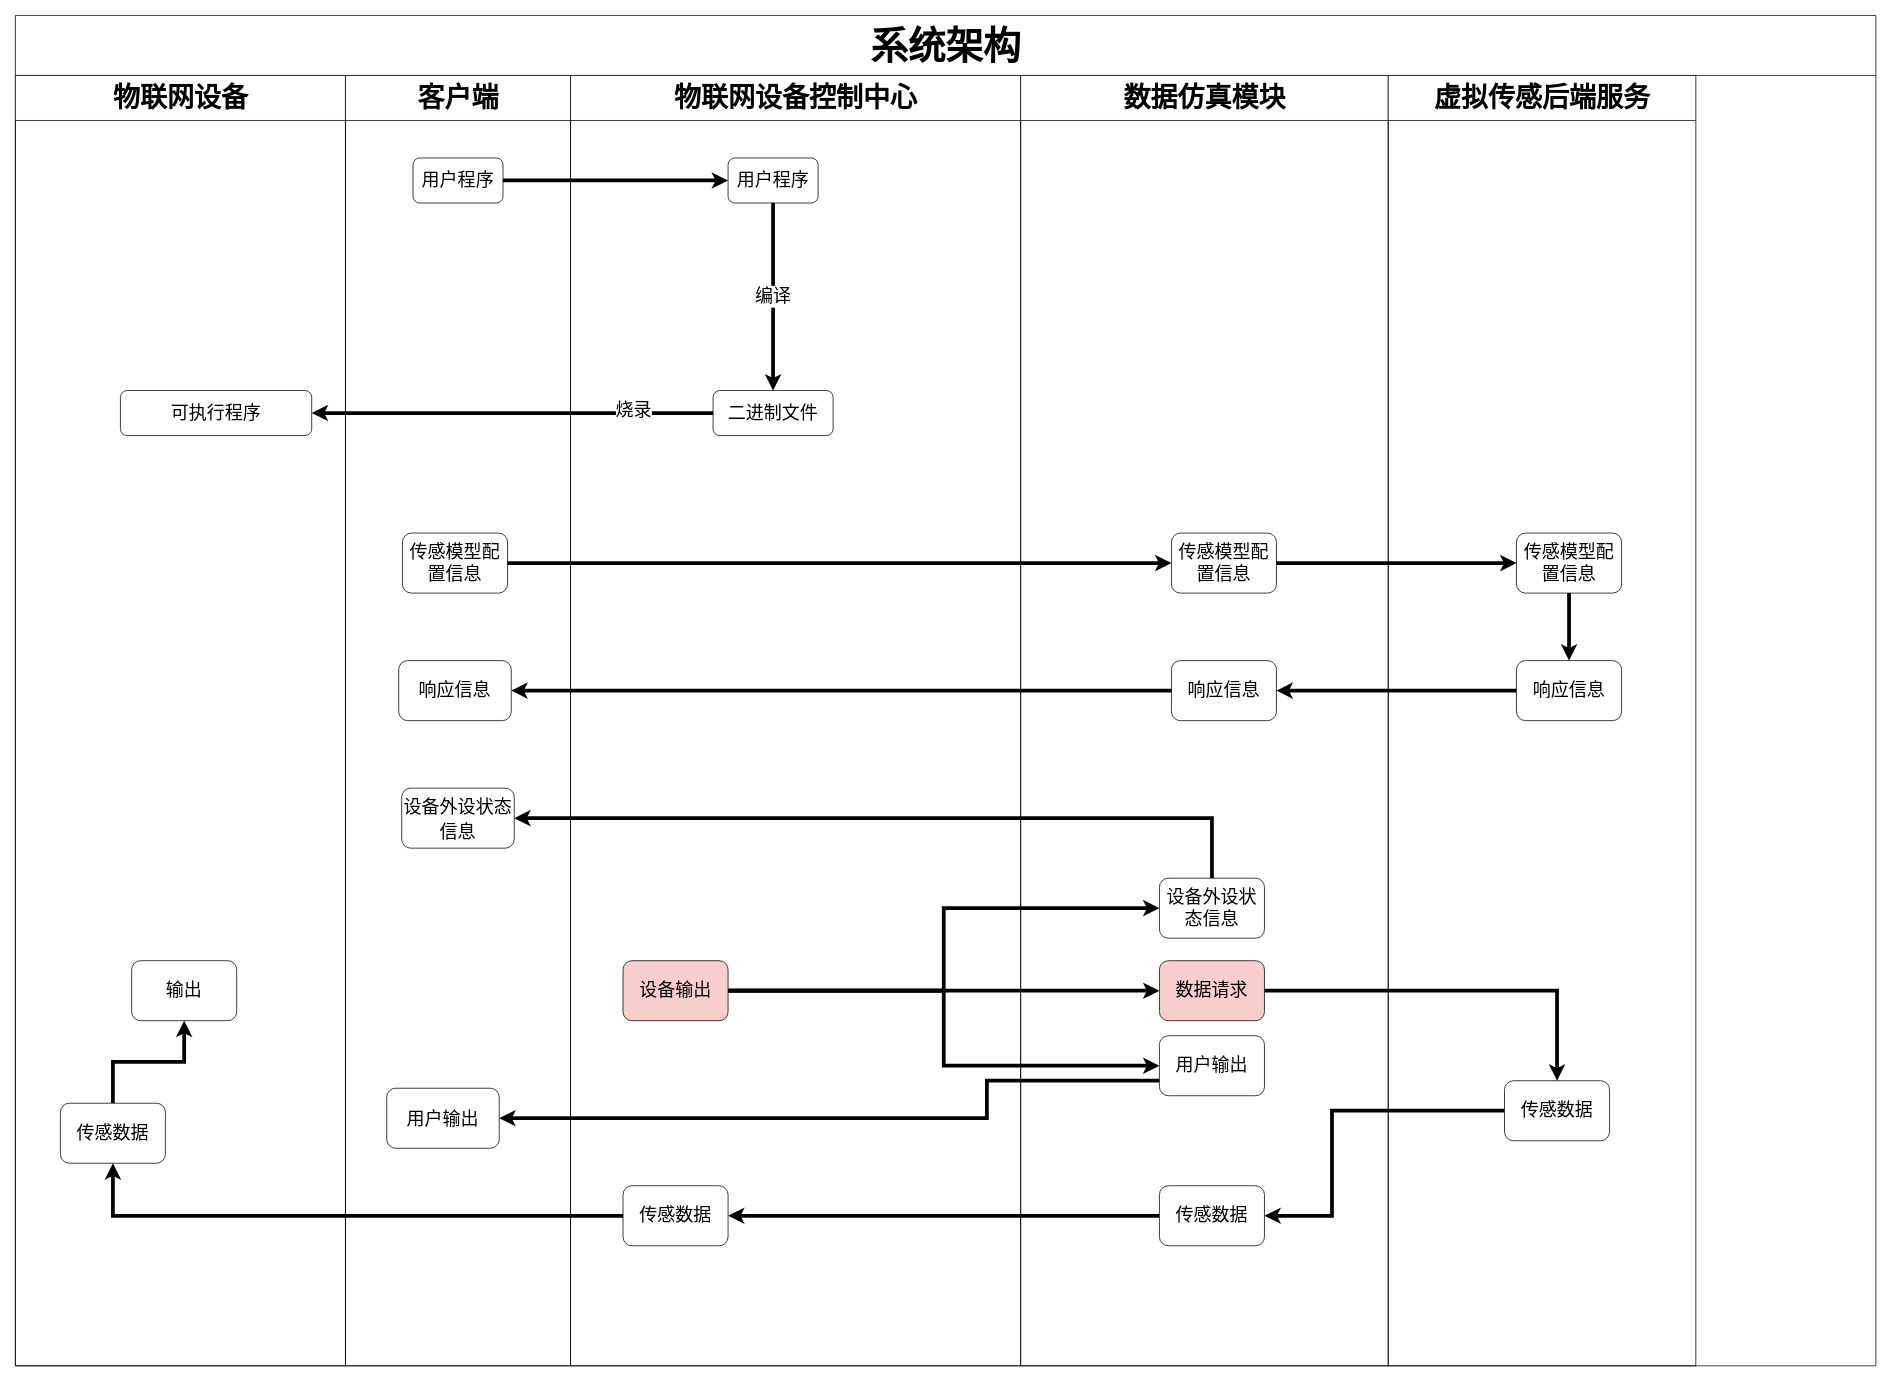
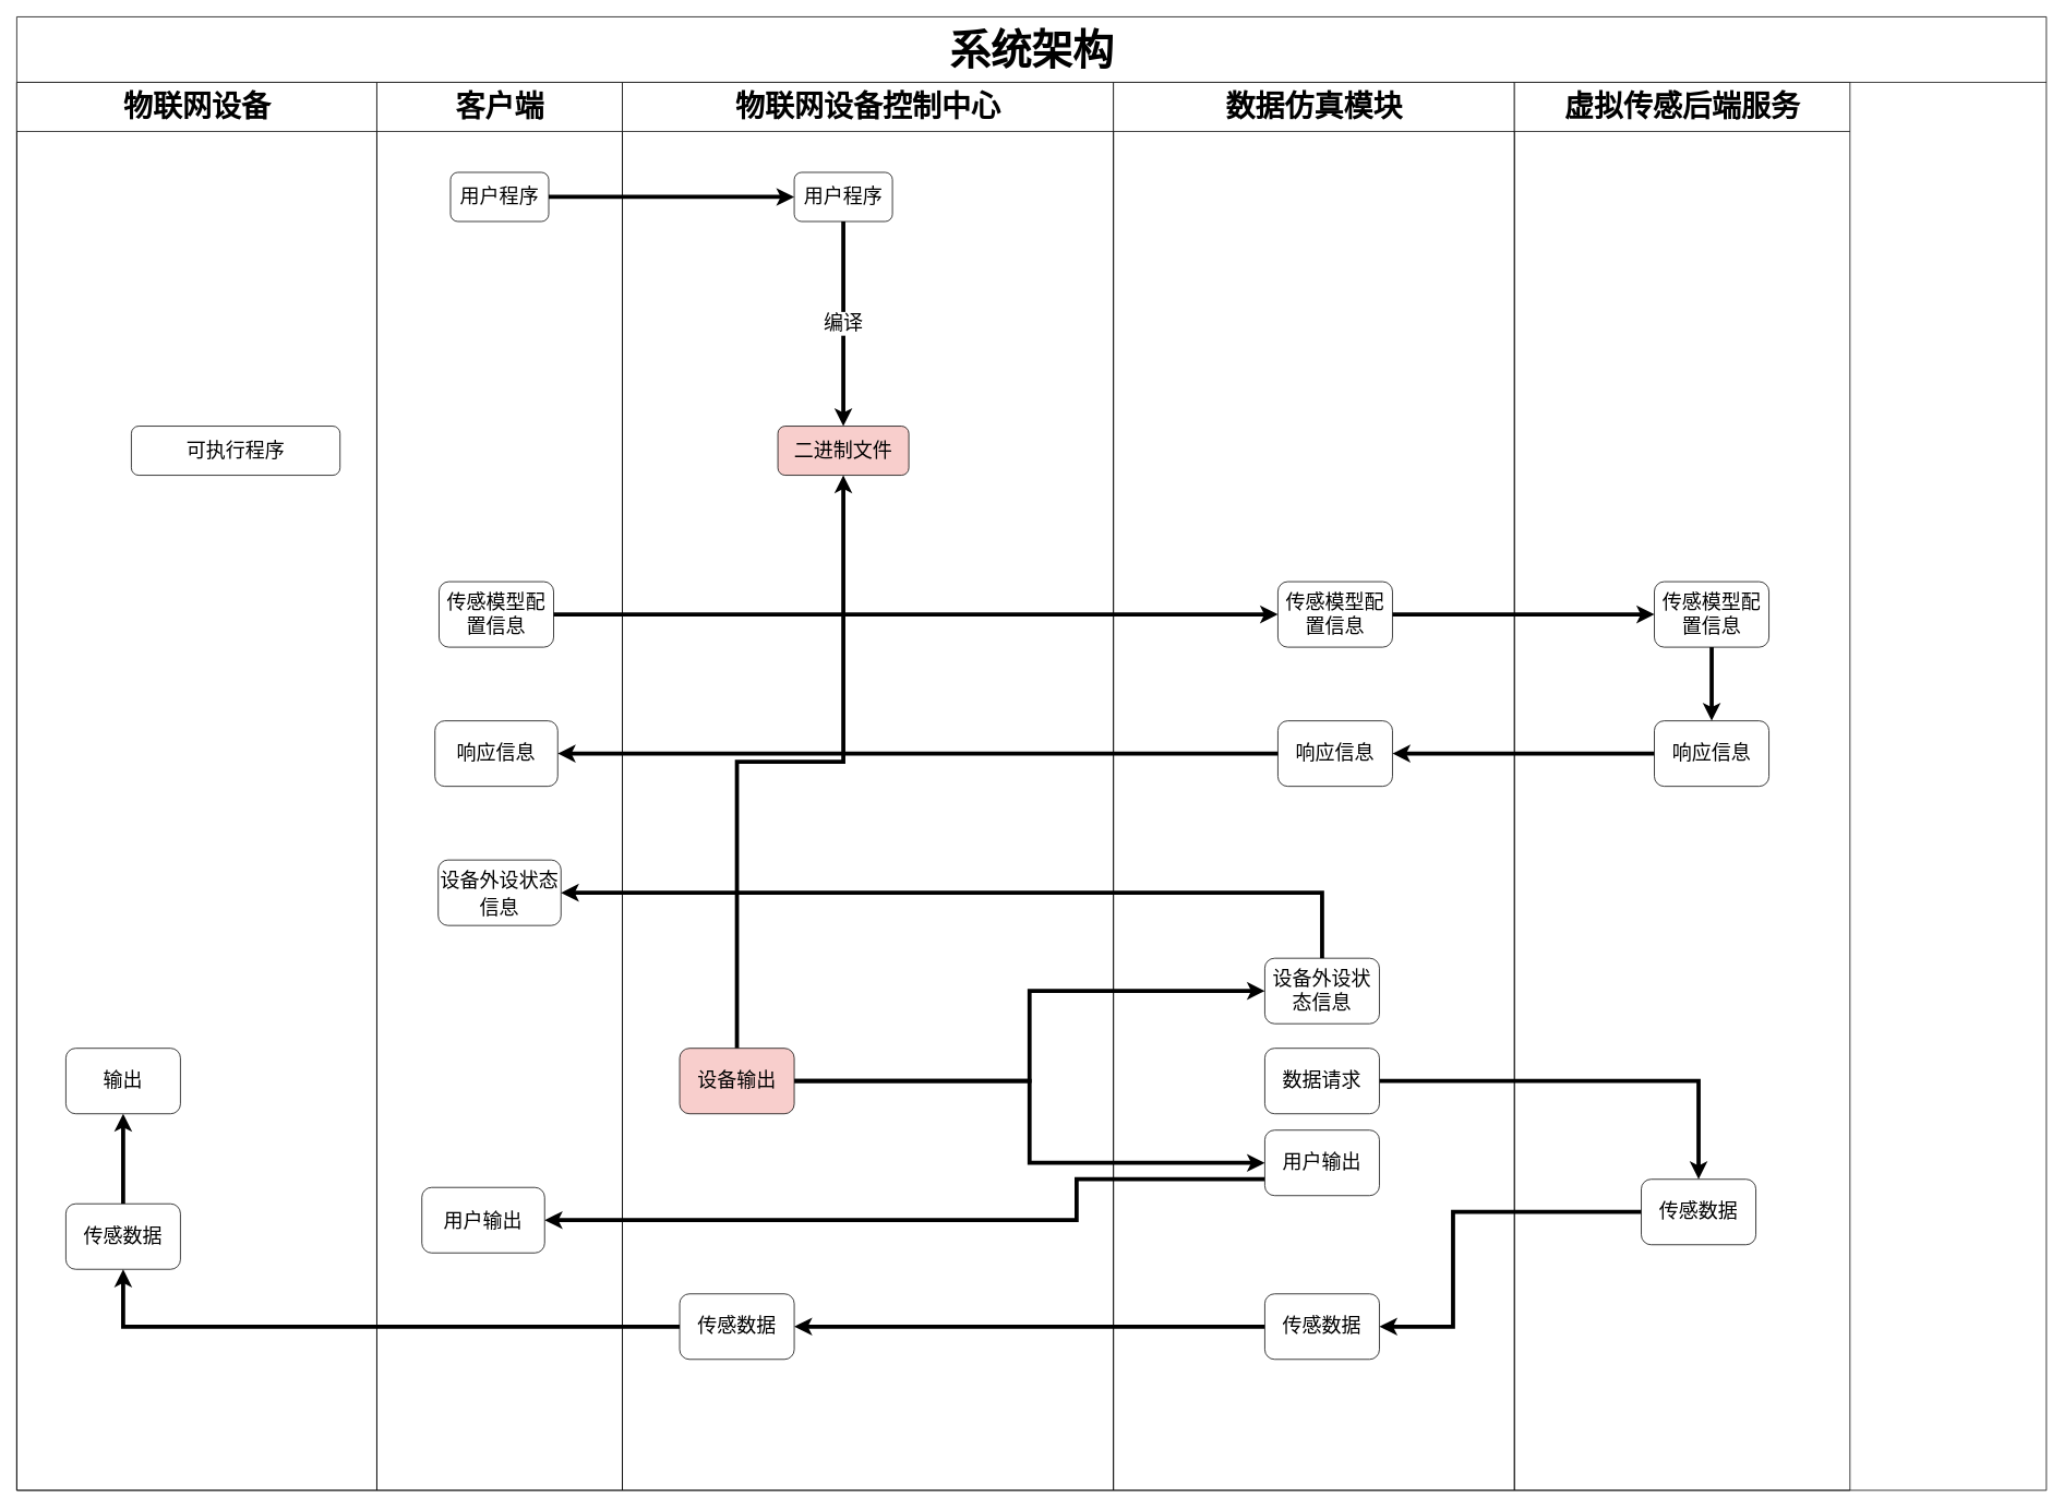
  <mxCell id="0" />
  <mxCell id="1" parent="0" />
  <mxCell id="2" value="&lt;font style=&quot;font-size: 50px;&quot;&gt;系统架构&lt;/font&gt;" style="swimlane;html=1;childLayout=stackLayout;startSize=80;rounded=0;shadow=0;labelBackgroundColor=none;strokeWidth=1;fontFamily=Verdana;fontSize=8;align=center;" parent="1" vertex="1"><mxGeometry x="20" y="20" width="2480" height="1800" as="geometry"><mxRectangle x="1040" width="60" height="20" as="alternateBounds" /></mxGeometry></mxCell>
  <mxCell id="3" value="&lt;font style=&quot;font-size: 36px;&quot;&gt;物联网设备&lt;/font&gt;" style="swimlane;html=1;startSize=60;" parent="2" vertex="1"><mxGeometry y="80" width="440" height="1720" as="geometry"><mxRectangle x="160" y="20" width="30" height="730" as="alternateBounds" /></mxGeometry></mxCell>
- <mxCell id="4" value="&lt;font style=&quot;font-size: 24px;&quot;&gt;输出&lt;/font&gt;" style="rounded=1;whiteSpace=wrap;html=1;align=center;fillColor=default;strokeColor=default;" parent="3" vertex="1"><mxGeometry x="155" y="1180" width="140" height="80" as="geometry" /></mxCell>
+ <mxCell id="4" value="&lt;font style=&quot;font-size: 24px;&quot;&gt;输出&lt;/font&gt;" style="rounded=1;whiteSpace=wrap;html=1;align=center;fillColor=default;strokeColor=default;" parent="3" vertex="1"><mxGeometry x="60" y="1180" width="140" height="80" as="geometry" /></mxCell>
  <mxCell id="5" style="edgeStyle=orthogonalEdgeStyle;rounded=0;orthogonalLoop=1;jettySize=auto;html=1;entryX=0.5;entryY=1;entryDx=0;entryDy=0;fontSize=28;fillColor=#d5e8d4;strokeColor=default;strokeWidth=5;" parent="3" source="6" target="4" edge="1"><mxGeometry relative="1" as="geometry" /></mxCell>
  <mxCell id="6" value="&lt;font style=&quot;font-size: 24px&quot;&gt;传感数据&lt;/font&gt;" style="rounded=1;whiteSpace=wrap;html=1;align=center;" parent="3" vertex="1"><mxGeometry x="60" y="1370" width="140" height="80" as="geometry" /></mxCell>
  <mxCell id="7" value="&lt;font style=&quot;font-size: 24px;&quot;&gt;可执行程序&lt;/font&gt;" style="rounded=1;whiteSpace=wrap;html=1;" vertex="1" parent="3"><mxGeometry x="140" y="420" width="255" height="60" as="geometry" /></mxCell>
  <mxCell id="8" value="&lt;font style=&quot;font-size: 36px;&quot;&gt;客户端&lt;/font&gt;" style="swimlane;html=1;startSize=60;swimlaneLine=1;glass=0;shadow=0;arcSize=15;" parent="2" vertex="1"><mxGeometry x="440" y="80" width="300" height="1720" as="geometry"><mxRectangle x="160" y="20" width="30" height="730" as="alternateBounds" /></mxGeometry></mxCell>
  <mxCell id="9" value="&lt;font style=&quot;font-size: 24px;&quot;&gt;用户输出&lt;/font&gt;" style="rounded=1;whiteSpace=wrap;html=1;fontSize=28;fillColor=#FFFFFF;strokeColor=#000000;" parent="8" vertex="1"><mxGeometry x="55" y="1350" width="150" height="80" as="geometry" /></mxCell>
  <mxCell id="10" value="&lt;span style=&quot;font-size: 24px;&quot;&gt;设备外设状态信息&lt;/span&gt;" style="rounded=1;whiteSpace=wrap;html=1;fontSize=28;fillColor=#FFFFFF;strokeColor=#000000;" parent="8" vertex="1"><mxGeometry x="75" y="950" width="150" height="80" as="geometry" /></mxCell>
  <mxCell id="11" value="&lt;span style=&quot;font-size: 24px;&quot;&gt;传感模型配置信息&lt;/span&gt;" style="rounded=1;whiteSpace=wrap;html=1;align=center;" parent="8" vertex="1"><mxGeometry x="76" y="610" width="140" height="80" as="geometry" /></mxCell>
  <mxCell id="12" value="&lt;span style=&quot;font-size: 24px&quot;&gt;响应信息&lt;/span&gt;" style="rounded=1;whiteSpace=wrap;html=1;align=center;" parent="8" vertex="1"><mxGeometry x="71" y="780" width="150" height="80" as="geometry" /></mxCell>
  <mxCell id="13" value="&lt;font style=&quot;font-size: 24px;&quot;&gt;用户程序&lt;/font&gt;" style="rounded=1;whiteSpace=wrap;html=1;" vertex="1" parent="8"><mxGeometry x="90" y="110" width="120" height="60" as="geometry" /></mxCell>
  <mxCell id="14" style="edgeStyle=orthogonalEdgeStyle;rounded=0;orthogonalLoop=1;jettySize=auto;html=1;fillColor=#d5e8d4;strokeColor=#000000;strokeWidth=5;" parent="2" source="41" target="30" edge="1"><mxGeometry relative="1" as="geometry"><Array as="points"><mxPoint x="1755" y="1600" /></Array></mxGeometry></mxCell>
  <mxCell id="15" style="edgeStyle=orthogonalEdgeStyle;rounded=0;orthogonalLoop=1;jettySize=auto;html=1;entryX=1;entryY=0.5;entryDx=0;entryDy=0;exitX=0;exitY=0.5;exitDx=0;exitDy=0;fillColor=#d5e8d4;strokeColor=#000000;strokeWidth=5;" parent="2" source="30" target="24" edge="1"><mxGeometry relative="1" as="geometry"><mxPoint x="670" y="1110" as="sourcePoint" /></mxGeometry></mxCell>
  <mxCell id="16" style="edgeStyle=orthogonalEdgeStyle;rounded=0;orthogonalLoop=1;jettySize=auto;html=1;exitX=0;exitY=0.5;exitDx=0;exitDy=0;strokeWidth=5;fillColor=#d5e8d4;strokeColor=#000000;" parent="2" source="24" target="6" edge="1"><mxGeometry relative="1" as="geometry" /></mxCell>
- <mxCell id="17" style="edgeStyle=orthogonalEdgeStyle;rounded=0;orthogonalLoop=1;jettySize=auto;html=1;entryX=0;entryY=0.5;entryDx=0;entryDy=0;strokeWidth=5;fillColor=#d5e8d4;strokeColor=#000000;" parent="2" source="25" target="31" edge="1"><mxGeometry relative="1" as="geometry" /></mxCell>
+ <mxCell id="17" style="edgeStyle=orthogonalEdgeStyle;rounded=0;orthogonalLoop=1;jettySize=auto;html=1;strokeWidth=5;fillColor=#d5e8d4;strokeColor=#000000;" parent="2" source="25" target="28" edge="1"><mxGeometry relative="1" as="geometry" /></mxCell>
  <mxCell id="18" style="edgeStyle=orthogonalEdgeStyle;rounded=0;orthogonalLoop=1;jettySize=auto;html=1;entryX=0;entryY=0.5;entryDx=0;entryDy=0;strokeWidth=5;fillColor=#d5e8d4;strokeColor=#000000;" parent="2" source="25" target="32" edge="1"><mxGeometry relative="1" as="geometry" /></mxCell>
  <mxCell id="19" style="edgeStyle=orthogonalEdgeStyle;rounded=0;orthogonalLoop=1;jettySize=auto;html=1;entryX=1;entryY=0.5;entryDx=0;entryDy=0;strokeWidth=5;fillColor=#d5e8d4;strokeColor=#000000;" parent="2" source="32" target="9" edge="1"><mxGeometry relative="1" as="geometry"><Array as="points"><mxPoint x="1295" y="1420" /></Array></mxGeometry></mxCell>
  <mxCell id="20" style="edgeStyle=orthogonalEdgeStyle;rounded=0;orthogonalLoop=1;jettySize=auto;html=1;entryX=0;entryY=0.5;entryDx=0;entryDy=0;fontSize=24;strokeColor=default;strokeWidth=5;" parent="2" source="25" target="33" edge="1"><mxGeometry relative="1" as="geometry" /></mxCell>
  <mxCell id="21" style="edgeStyle=orthogonalEdgeStyle;rounded=0;orthogonalLoop=1;jettySize=auto;html=1;fontSize=24;strokeColor=default;strokeWidth=5;" parent="2" source="33" target="10" edge="1"><mxGeometry relative="1" as="geometry"><Array as="points"><mxPoint x="1595" y="1070" /></Array></mxGeometry></mxCell>
  <mxCell id="22" style="edgeStyle=orthogonalEdgeStyle;rounded=0;orthogonalLoop=1;jettySize=auto;html=1;entryX=0.5;entryY=0;entryDx=0;entryDy=0;fontSize=42;startSize=80;strokeWidth=5;" parent="2" source="31" target="41" edge="1"><mxGeometry relative="1" as="geometry" /></mxCell>
  <mxCell id="23" value="&lt;font style=&quot;font-size: 36px;&quot;&gt;物联网设备控制中心&lt;/font&gt;" style="swimlane;html=1;startSize=60;" parent="2" vertex="1"><mxGeometry x="740" y="80" width="600" height="1720" as="geometry" /></mxCell>
  <mxCell id="24" value="&lt;font style=&quot;font-size: 24px&quot;&gt;传感数据&lt;/font&gt;" style="rounded=1;whiteSpace=wrap;html=1;align=center;" parent="23" vertex="1"><mxGeometry x="70" y="1480" width="140" height="80" as="geometry" /></mxCell>
  <mxCell id="25" value="&lt;span style=&quot;font-size: 24px&quot;&gt;设备输出&lt;/span&gt;" style="rounded=1;whiteSpace=wrap;html=1;align=center;shadow=0;fillColor=#f8cecc;" parent="23" vertex="1"><mxGeometry x="70" y="1180" width="140" height="80" as="geometry" /></mxCell>
  <mxCell id="26" value="编译" style="edgeStyle=orthogonalEdgeStyle;rounded=0;orthogonalLoop=1;jettySize=auto;html=1;exitX=0.5;exitY=1;exitDx=0;exitDy=0;entryX=0.5;entryY=0;entryDx=0;entryDy=0;fontSize=24;strokeWidth=5;" edge="1" parent="23" source="27" target="28"><mxGeometry relative="1" as="geometry"><mxPoint x="270" y="280" as="targetPoint" /></mxGeometry></mxCell>
  <mxCell id="27" value="&lt;font style=&quot;font-size: 24px;&quot;&gt;用户程序&lt;/font&gt;" style="rounded=1;whiteSpace=wrap;html=1;" vertex="1" parent="23"><mxGeometry x="210" y="110" width="120" height="60" as="geometry" /></mxCell>
- <mxCell id="28" value="&lt;font style=&quot;font-size: 24px;&quot;&gt;二进制文件&lt;/font&gt;" style="rounded=1;whiteSpace=wrap;html=1;" vertex="1" parent="23"><mxGeometry x="190" y="420" width="160" height="60" as="geometry" /></mxCell>
+ <mxCell id="28" value="&lt;font style=&quot;font-size: 24px;&quot;&gt;二进制文件&lt;/font&gt;" style="rounded=1;whiteSpace=wrap;html=1;fillColor=#f8cecc;" vertex="1" parent="23"><mxGeometry x="190" y="420" width="160" height="60" as="geometry" /></mxCell>
  <mxCell id="29" value="&lt;span style=&quot;text-align: start; font-family: 宋体;&quot;&gt;&lt;font style=&quot;font-size: 36px;&quot;&gt;数据仿真模块&lt;/font&gt;&lt;/span&gt;&lt;span style=&quot;font-size: medium; font-weight: 400; text-align: start;&quot;&gt;&lt;/span&gt;" style="swimlane;html=1;startSize=60;" parent="2" vertex="1"><mxGeometry x="1340" y="80" width="490" height="1720" as="geometry" /></mxCell>
  <mxCell id="30" value="&lt;span style=&quot;font-size: 24px&quot;&gt;传感数据&lt;/span&gt;" style="rounded=1;whiteSpace=wrap;html=1;align=center;" parent="29" vertex="1"><mxGeometry x="185" y="1480" width="140" height="80" as="geometry" /></mxCell>
- <mxCell id="31" value="&lt;span style=&quot;font-size: 24px&quot;&gt;数据请求&lt;/span&gt;" style="rounded=1;whiteSpace=wrap;html=1;align=center;fillColor=#f8cecc;" parent="29" vertex="1"><mxGeometry x="185" y="1180" width="140" height="80" as="geometry" /></mxCell>
+ <mxCell id="31" value="&lt;span style=&quot;font-size: 24px&quot;&gt;数据请求&lt;/span&gt;" style="rounded=1;whiteSpace=wrap;html=1;align=center;" parent="29" vertex="1"><mxGeometry x="185" y="1180" width="140" height="80" as="geometry" /></mxCell>
  <mxCell id="32" value="&lt;span style=&quot;font-size: 24px&quot;&gt;用户输出&lt;/span&gt;" style="rounded=1;whiteSpace=wrap;html=1;align=center;" parent="29" vertex="1"><mxGeometry x="185" y="1280" width="140" height="80" as="geometry" /></mxCell>
  <mxCell id="33" value="&lt;span style=&quot;font-size: 24px&quot;&gt;设备外设状态信息&lt;/span&gt;" style="rounded=1;whiteSpace=wrap;html=1;align=center;" parent="29" vertex="1"><mxGeometry x="185" y="1070" width="140" height="80" as="geometry" /></mxCell>
  <mxCell id="34" value="&lt;span style=&quot;font-size: 24px;&quot;&gt;传感模型配置信息&lt;/span&gt;" style="rounded=1;whiteSpace=wrap;html=1;align=center;" parent="29" vertex="1"><mxGeometry x="201" y="610" width="140" height="80" as="geometry" /></mxCell>
  <mxCell id="35" value="&lt;span style=&quot;font-size: 24px&quot;&gt;响应信息&lt;/span&gt;" style="rounded=1;whiteSpace=wrap;html=1;align=center;" parent="29" vertex="1"><mxGeometry x="201" y="780" width="140" height="80" as="geometry" /></mxCell>
  <mxCell id="36" style="edgeStyle=orthogonalEdgeStyle;rounded=0;orthogonalLoop=1;jettySize=auto;html=1;entryX=0;entryY=0.5;entryDx=0;entryDy=0;strokeWidth=5;" parent="2" source="11" target="34" edge="1"><mxGeometry relative="1" as="geometry" /></mxCell>
  <mxCell id="37" style="edgeStyle=orthogonalEdgeStyle;rounded=0;orthogonalLoop=1;jettySize=auto;html=1;entryX=1;entryY=0.5;entryDx=0;entryDy=0;strokeWidth=5;" parent="2" source="35" target="12" edge="1"><mxGeometry relative="1" as="geometry" /></mxCell>
  <mxCell id="38" style="edgeStyle=orthogonalEdgeStyle;rounded=0;orthogonalLoop=1;jettySize=auto;html=1;entryX=0;entryY=0.5;entryDx=0;entryDy=0;strokeWidth=5;" parent="2" source="34" target="44" edge="1"><mxGeometry relative="1" as="geometry" /></mxCell>
  <mxCell id="39" style="edgeStyle=orthogonalEdgeStyle;rounded=0;orthogonalLoop=1;jettySize=auto;html=1;entryX=1;entryY=0.5;entryDx=0;entryDy=0;strokeWidth=5;" parent="2" source="42" target="35" edge="1"><mxGeometry relative="1" as="geometry" /></mxCell>
  <mxCell id="40" value="&lt;font style=&quot;font-size: 36px;&quot;&gt;虚拟传感后端服务&lt;/font&gt;" style="swimlane;html=1;startSize=60;" parent="2" vertex="1"><mxGeometry x="1830" y="80" width="410" height="1720" as="geometry" /></mxCell>
  <mxCell id="41" value="&lt;span style=&quot;font-size: 24px;&quot;&gt;传感数据&lt;/span&gt;" style="rounded=1;whiteSpace=wrap;html=1;align=center;" parent="40" vertex="1"><mxGeometry x="155" y="1340" width="140" height="80" as="geometry" /></mxCell>
  <mxCell id="42" value="&lt;span style=&quot;font-size: 24px;&quot;&gt;响应信息&lt;/span&gt;" style="rounded=1;whiteSpace=wrap;html=1;align=center;" parent="40" vertex="1"><mxGeometry x="171" y="780" width="140" height="80" as="geometry" /></mxCell>
  <mxCell id="43" style="edgeStyle=orthogonalEdgeStyle;rounded=0;orthogonalLoop=1;jettySize=auto;html=1;entryX=0.5;entryY=0;entryDx=0;entryDy=0;strokeWidth=5;" parent="40" source="44" target="42" edge="1"><mxGeometry relative="1" as="geometry" /></mxCell>
  <mxCell id="44" value="&lt;span style=&quot;font-size: 24px;&quot;&gt;传感模型配置信息&lt;/span&gt;" style="rounded=1;whiteSpace=wrap;html=1;align=center;" parent="40" vertex="1"><mxGeometry x="171" y="610" width="140" height="80" as="geometry" /></mxCell>
  <mxCell id="45" style="edgeStyle=orthogonalEdgeStyle;rounded=0;orthogonalLoop=1;jettySize=auto;html=1;entryX=0;entryY=0.5;entryDx=0;entryDy=0;fontSize=24;strokeWidth=5;" edge="1" parent="2" source="13" target="27"><mxGeometry relative="1" as="geometry" /></mxCell>
- <mxCell id="46" style="edgeStyle=orthogonalEdgeStyle;rounded=0;orthogonalLoop=1;jettySize=auto;html=1;entryX=1;entryY=0.5;entryDx=0;entryDy=0;fontSize=24;strokeWidth=5;" edge="1" parent="2" source="28" target="7"><mxGeometry relative="1" as="geometry" /></mxCell>
- <mxCell id="47" value="烧录" style="edgeLabel;html=1;align=center;verticalAlign=middle;resizable=0;points=[];fontSize=24;" vertex="1" connectable="0" parent="46"><mxGeometry x="-0.603" y="-5" relative="1" as="geometry"><mxPoint x="-1" as="offset" /></mxGeometry></mxCell>
